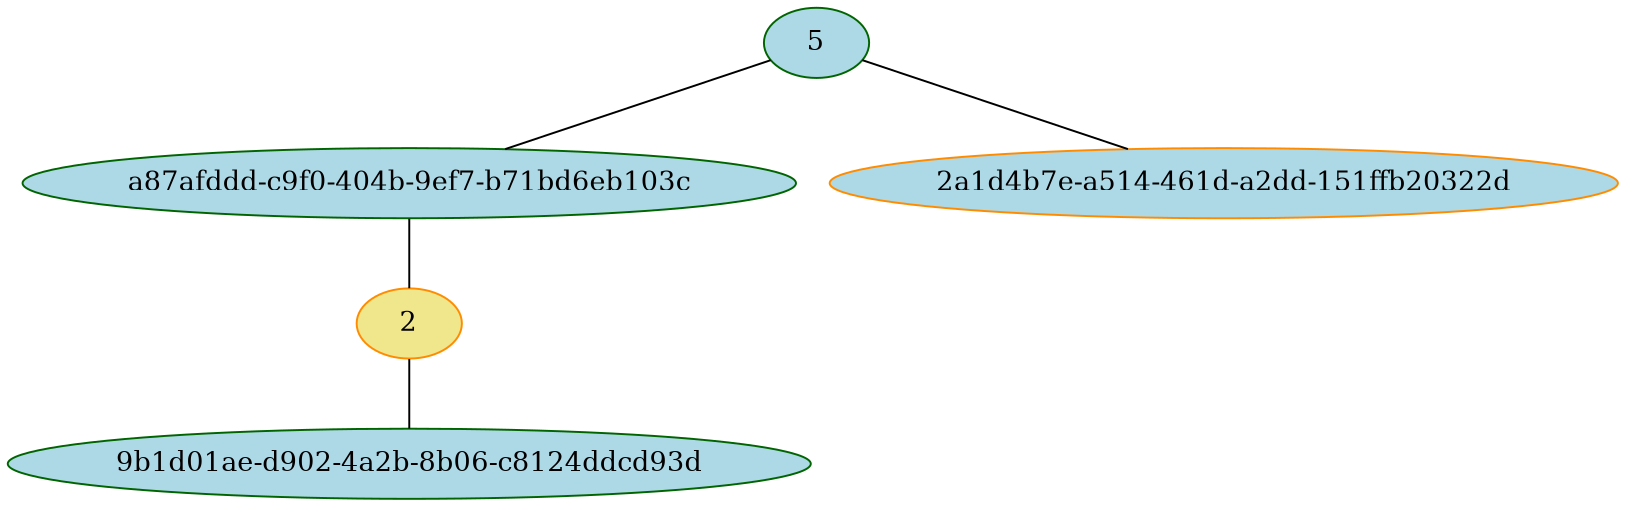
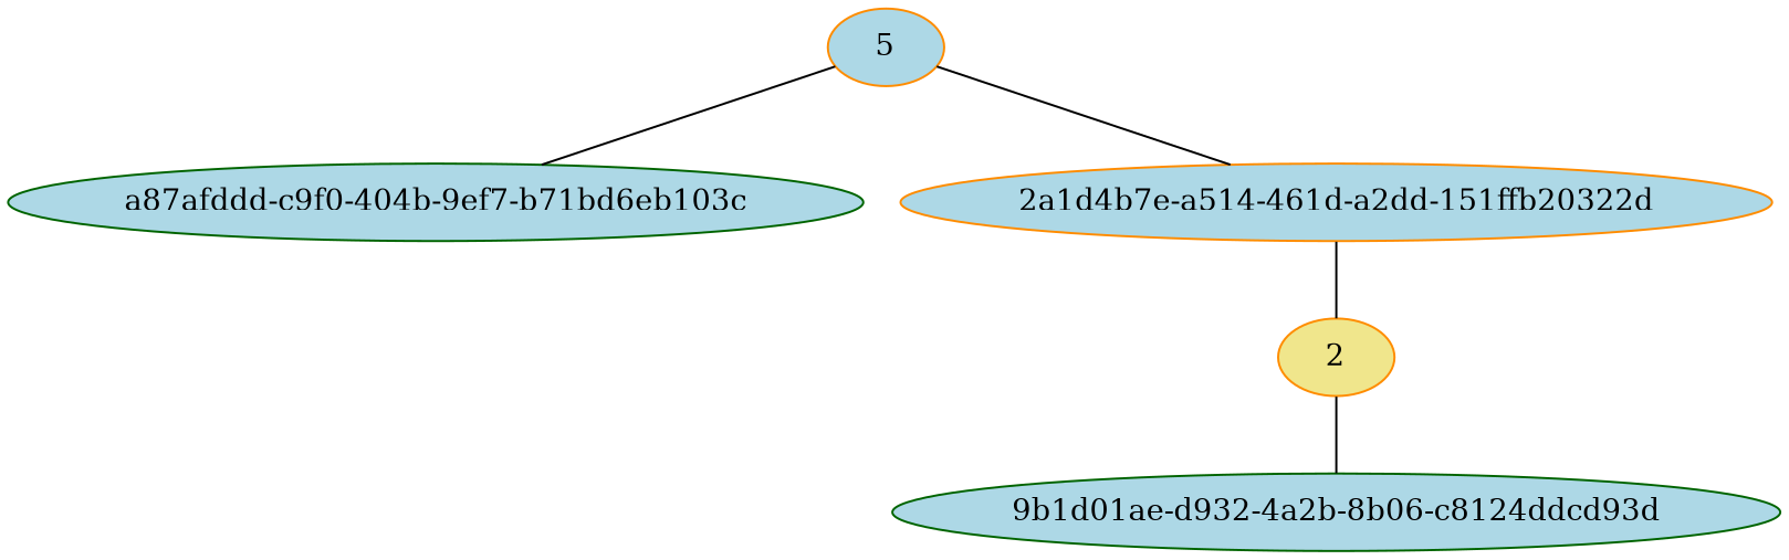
  graph {
    node [color=darkgreen fillcolor=lightblue style=filled]
    n1 [label="a87afddd-c9f0-404b-9ef7-b71bd6eb103c"]
    n2 [color=darkorange label="2a1d4b7e-a514-461d-a2dd-151ffb20322d"]
    n3 [color=darkorange fillcolor=khaki label=2]
-   n4 [label="9b1d01ae-d902-4a2b-8b06-c8124ddcd93d"]
-   n5 [label=5]
-   n1 -- n3
+   n4 [label="9b1d01ae-d932-4a2b-8b06-c8124ddcd93d"]
+   n5 [color=darkorange label=5]
+   n2 -- n3
    n3 -- n4
    n5 -- n1
    n5 -- n2
  }
